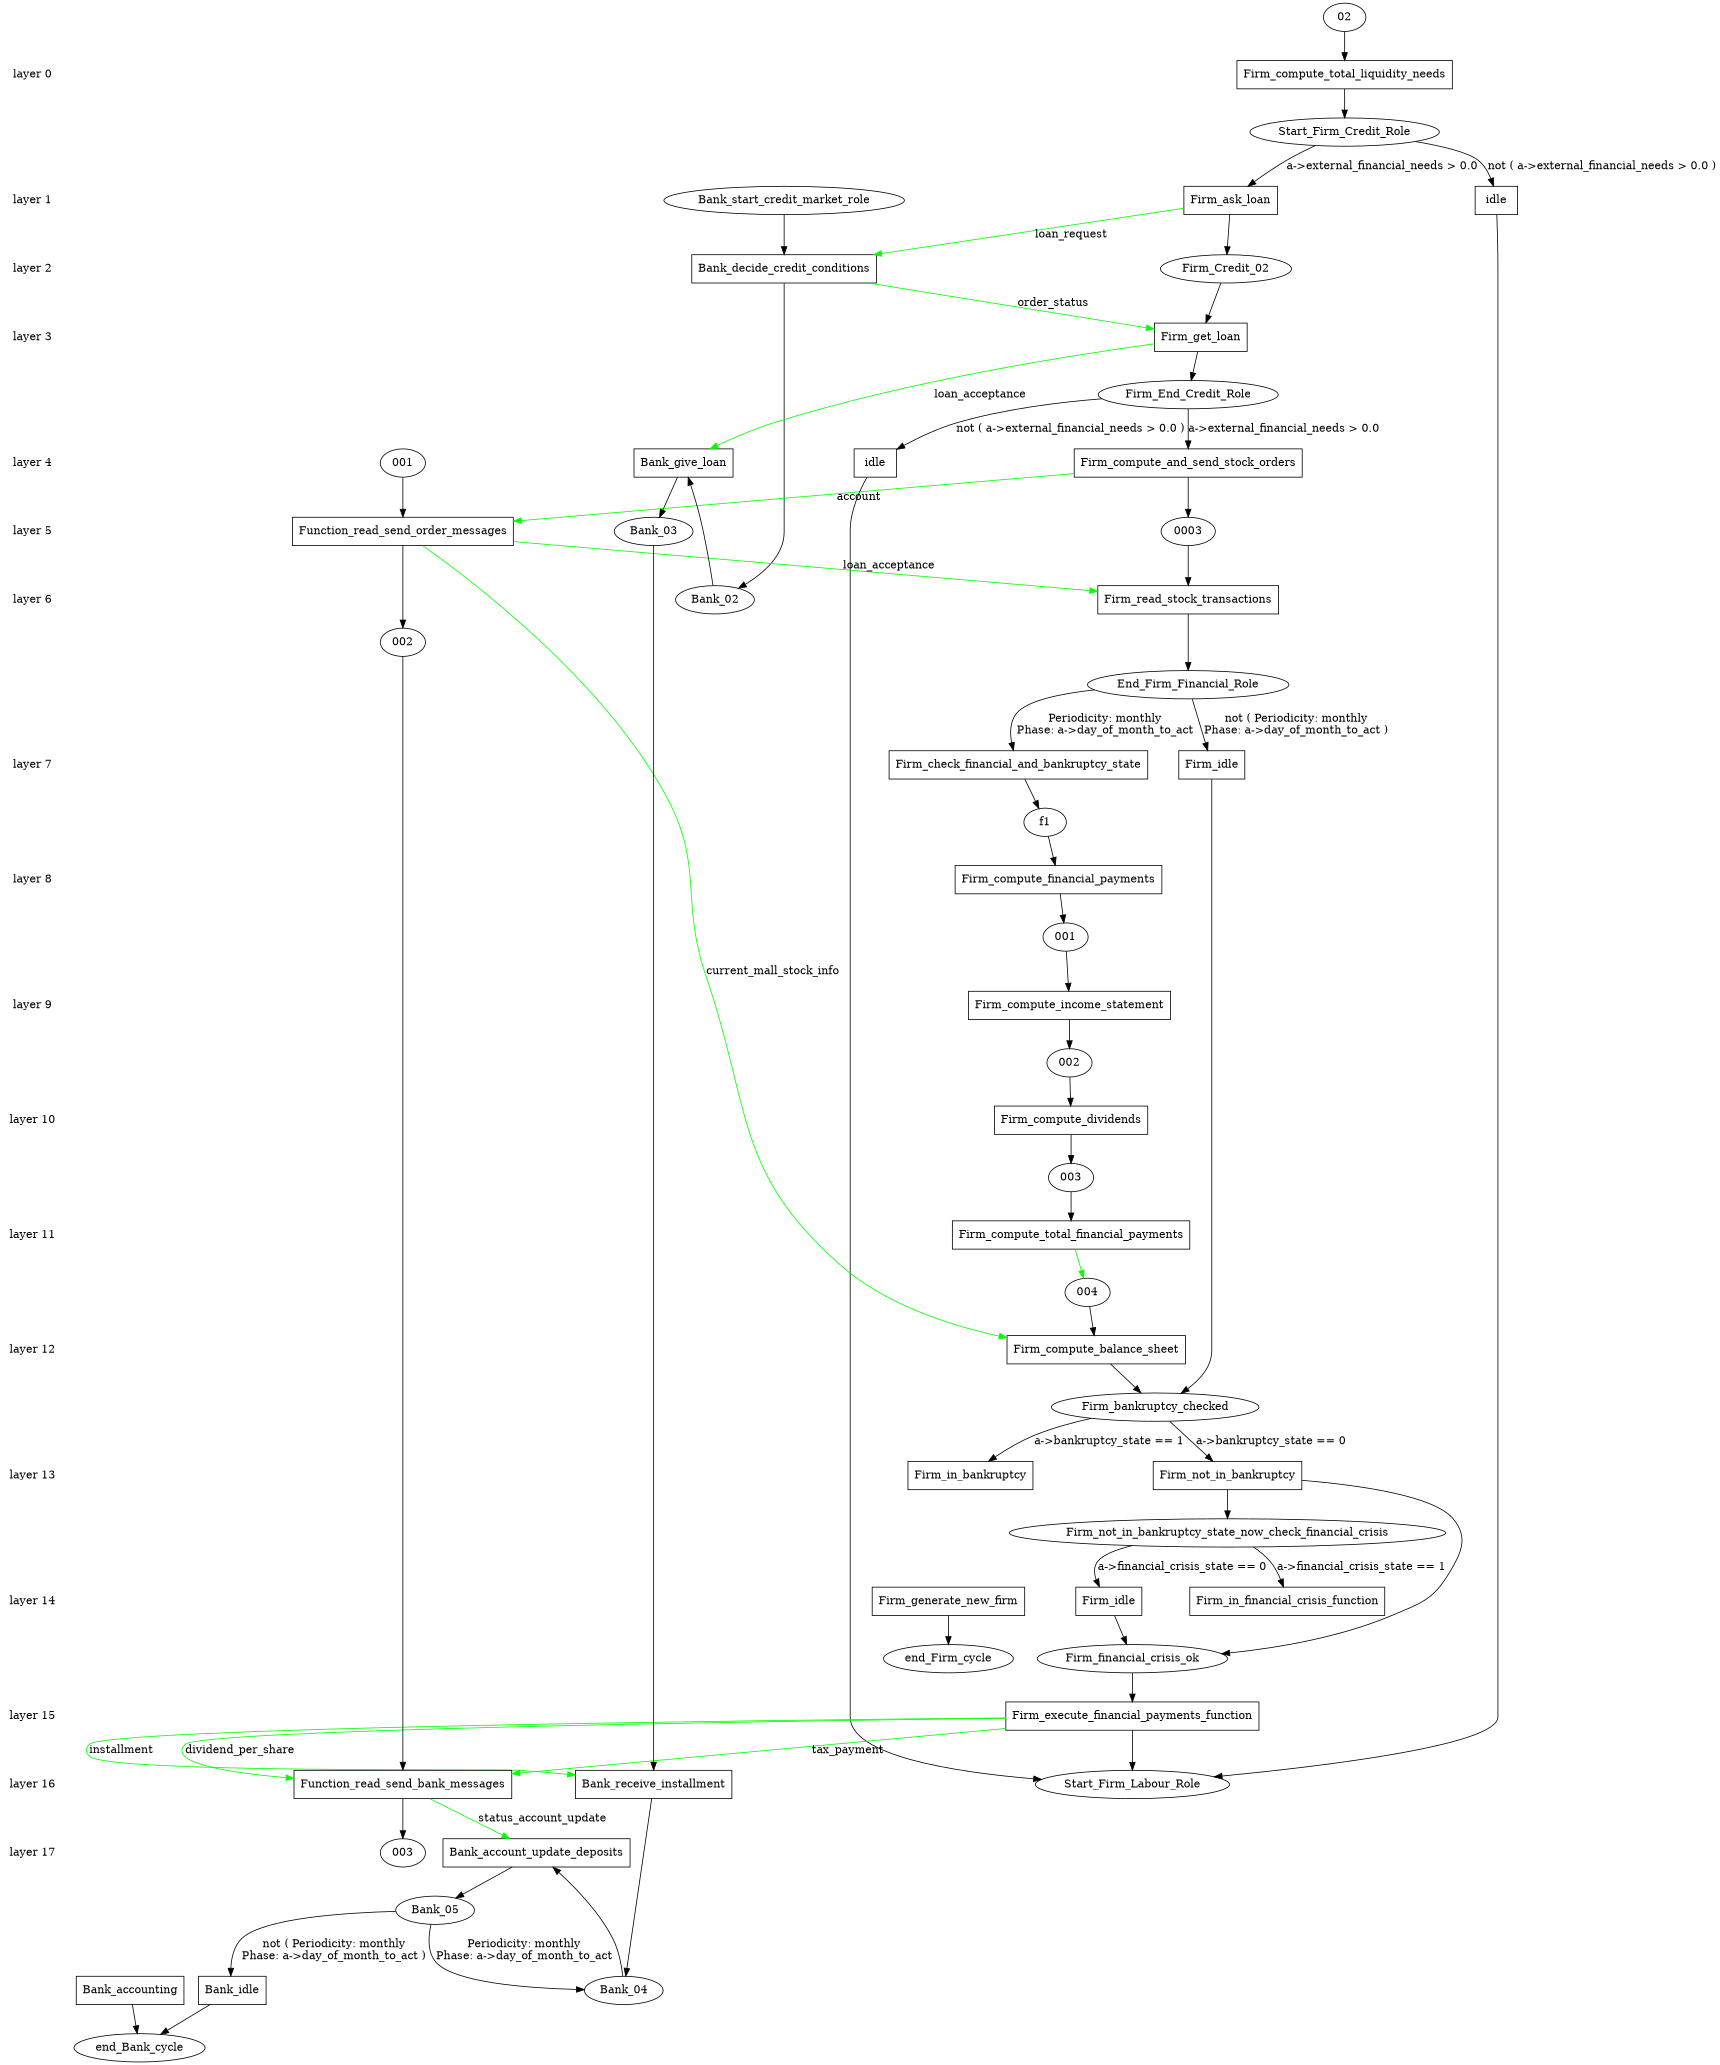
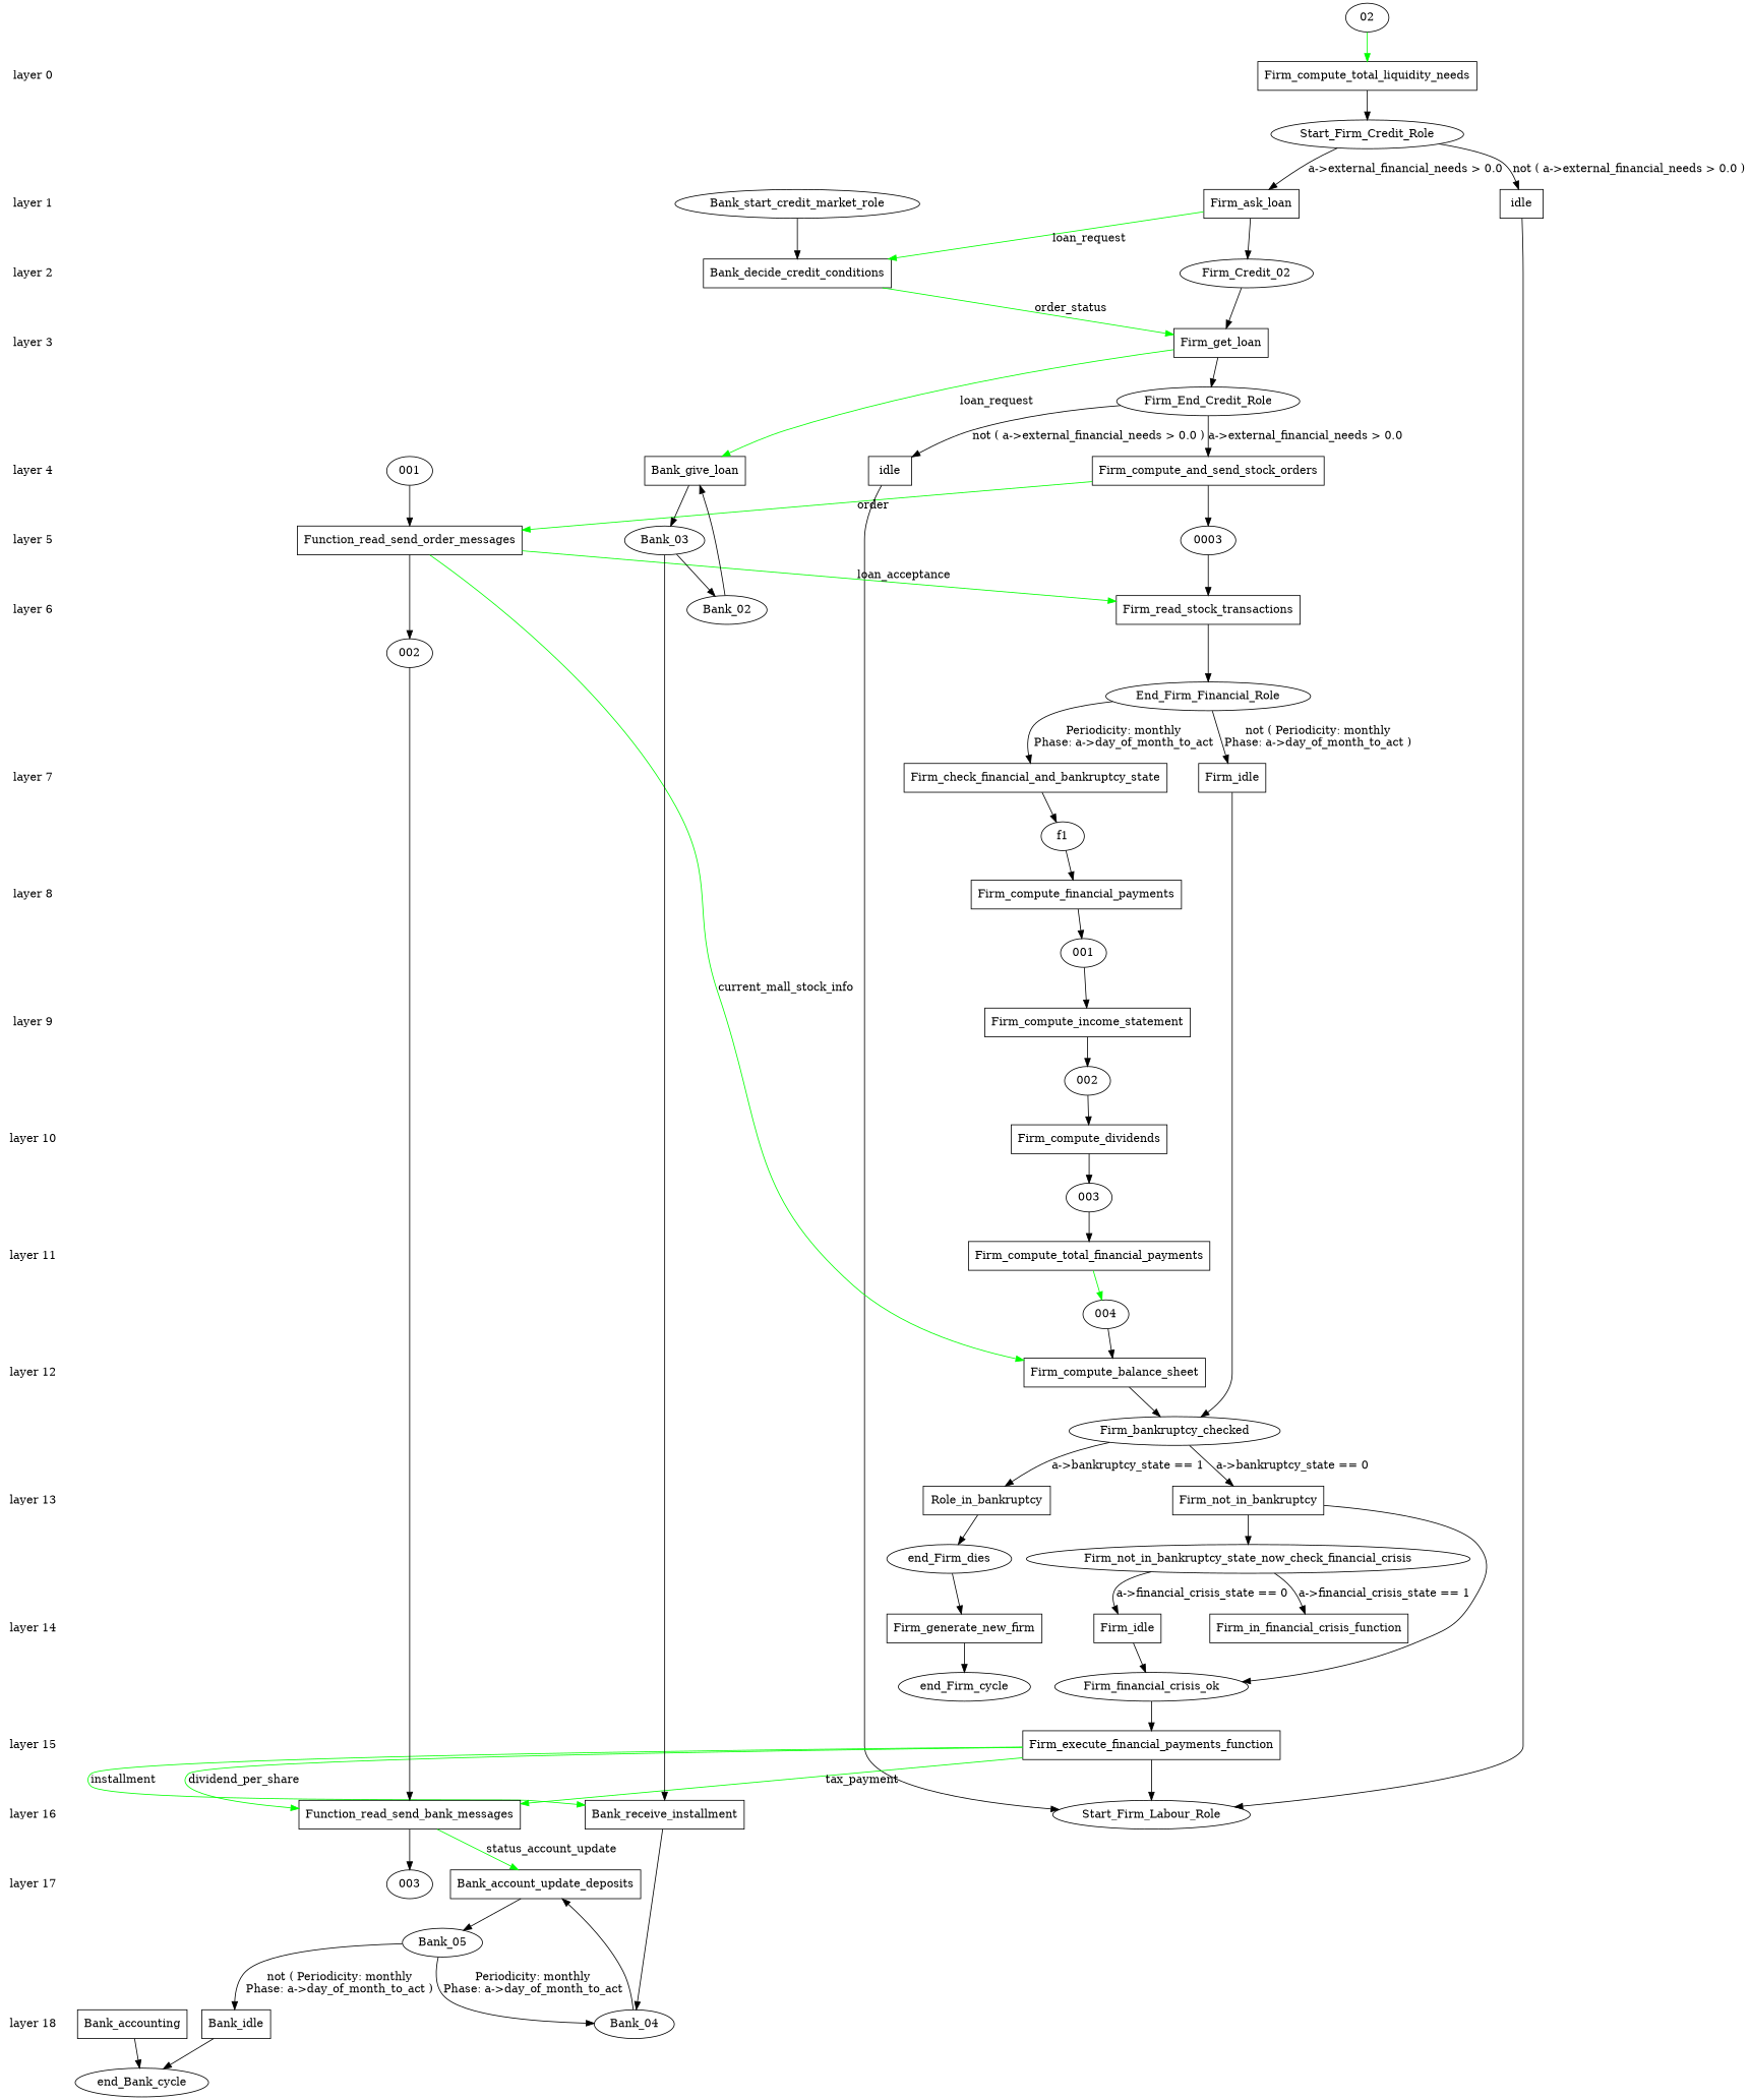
  digraph {
    rankdir=TB
    node [shape=rect]
    n1 [label="layer 0" shape=plaintext]
    n2 [label=Firm_compute_total_liquidity_needs]
    n3 [label="layer 1" shape=plaintext]
    n4 [label=Firm_ask_loan]
    n5 [label=idle]
    n6 [label="layer 2" shape=plaintext]
    n7 [label=Bank_decide_credit_conditions]
    n8 [label="layer 3" shape=plaintext]
    n9 [label=Firm_get_loan]
    n10 [label="layer 4" shape=plaintext]
    n11 [label=Firm_compute_and_send_stock_orders]
    n12 [label=idle]
    n13 [label=Bank_give_loan]
    n14 [label="layer 5" shape=plaintext]
    n15 [label=Function_read_send_order_messages]
    n16 [label="layer 6" shape=plaintext]
    n17 [label=Firm_read_stock_transactions]
    n18 [label="layer 7" shape=plaintext]
    n19 [label=Firm_idle]
    n20 [label=Firm_check_financial_and_bankruptcy_state]
    n21 [label="layer 8" shape=plaintext]
    n22 [label=Firm_compute_financial_payments]
    n23 [label="layer 9" shape=plaintext]
    n24 [label=Firm_compute_income_statement]
    n25 [label="layer 10" shape=plaintext]
    n26 [label=Firm_compute_dividends]
    n27 [label="layer 11" shape=plaintext]
    n28 [label=Firm_compute_total_financial_payments]
    n29 [label="layer 12" shape=plaintext]
    n30 [label=Firm_compute_balance_sheet]
    n31 [label="layer 13" shape=plaintext]
-   n32 [label=Firm_in_bankruptcy]
+   n32 [label=Role_in_bankruptcy]
    n33 [label=Firm_not_in_bankruptcy]
    n34 [label="layer 14" shape=plaintext]
    n35 [label=Firm_generate_new_firm]
    n36 [label=Firm_in_financial_crisis_function]
    n37 [label=Firm_idle]
    n38 [label="layer 15" shape=plaintext]
    n39 [label=Firm_execute_financial_payments_function]
    n40 [label="layer 16" shape=plaintext]
    n41 [label=Bank_receive_installment]
    n42 [label=Function_read_send_bank_messages]
    n43 [label="layer 17" shape=plaintext]
    n44 [label=Bank_account_update_deposits]
+   n45 [label="layer 18" shape=plaintext]
    n46 [label=Bank_accounting]
    n47 [label=Bank_idle]
    n48 [label=Start_Firm_Credit_Role shape=""]
    n49 [label=Firm_Credit_02 shape=""]
    n50 [label=Start_Firm_Labour_Role shape=""]
    n51 [label=Bank_02 shape=""]
    n52 [label=Firm_End_Credit_Role shape=""]
    n53 [label=0003 shape=""]
    n54 [label=Bank_03 shape=""]
    n55 [label=002 shape=""]
    n56 [label=End_Firm_Financial_Role shape=""]
    n57 [label=Firm_bankruptcy_checked shape=""]
    n58 [label=f1 shape=""]
    n59 [label=001 shape=""]
    n60 [label=002 shape=""]
    n61 [label=003 shape=""]
    n62 [label=004 shape=""]
+   n63 [label=end_Firm_dies shape=""]
    n64 [label=Firm_financial_crisis_ok shape=""]
    n65 [label=Firm_not_in_bankruptcy_state_now_check_financial_crisis shape=""]
    n66 [label=end_Firm_cycle shape=""]
    n67 [label=Bank_04 shape=""]
    n68 [label=003 shape=""]
    n69 [label=Bank_05 shape=""]
    n70 [label=end_Bank_cycle shape=""]
    n71 [label=02 shape=""]
    n72 [label=Bank_start_credit_market_role shape=""]
    n73 [label=001 shape=""]
    subgraph sub_1 {
      rank=same
      n1
      n2
    }
    subgraph sub_2 {
      rank=same
      n3
      n4
      n5
    }
    subgraph sub_3 {
      rank=same
      n6
      n7
    }
    subgraph sub_4 {
      rank=same
      n8
      n9
    }
    subgraph sub_5 {
      rank=same
      n10
      n11
      n12
      n13
    }
    subgraph sub_6 {
      rank=same
      n14
      n15
    }
    subgraph sub_7 {
      rank=same
      n16
      n17
    }
    subgraph sub_8 {
      rank=same
      n18
      n19
      n20
    }
    subgraph sub_9 {
      rank=same
      n21
      n22
    }
    subgraph sub_10 {
      rank=same
      n23
      n24
    }
    subgraph sub_11 {
      rank=same
      n25
      n26
    }
    subgraph sub_12 {
      rank=same
      n27
      n28
    }
    subgraph sub_13 {
      rank=same
      n29
      n30
    }
    subgraph sub_14 {
      rank=same
      n31
      n32
      n33
    }
    subgraph sub_15 {
      rank=same
      n34
      n35
      n36
      n37
    }
    subgraph sub_16 {
      rank=same
      n38
      n39
    }
    subgraph sub_17 {
      rank=same
      n40
      n41
      n42
    }
    subgraph sub_18 {
      rank=same
      n43
      n44
    }
    subgraph sub_19 {
      rank=same
+     n45
      n46
      n47
    }
    n1 -> n3 [style=invis]
    n2 -> n48
    n3 -> n6 [style=invis]
    n4 -> n7 [color="#00ff00" constraint=false label=loan_request]
    n4 -> n49
    n5 -> n50
    n6 -> n8 [style=invis]
    n7 -> n9 [color="#00ff00" constraint=false label=order_status]
-   n7 -> n51
+   n54 -> n51
    n8 -> n10 [style=invis]
-   n9 -> n13 [color="#00ff00" constraint=false label=loan_acceptance]
+   n9 -> n13 [color="#00ff00" constraint=false label=loan_request]
    n9 -> n52
    n10 -> n14 [style=invis]
-   n11 -> n15 [color="#00ff00" constraint=false label=account]
+   n11 -> n15 [color="#00ff00" constraint=false label=order]
    n11 -> n53
    n12 -> n50
    n13 -> n54
    n14 -> n16 [style=invis]
    n15 -> n17 [color="#00ff00" constraint=false label=loan_acceptance]
    n15 -> n30 [color="#00ff00" constraint=false label=current_mall_stock_info]
    n15 -> n55
    n16 -> n18 [style=invis]
    n17 -> n56
    n18 -> n21 [style=invis]
    n19 -> n57
    n20 -> n58
    n21 -> n23 [style=invis]
    n22 -> n59
    n23 -> n25 [style=invis]
    n24 -> n60
    n25 -> n27 [style=invis]
    n26 -> n61
    n27 -> n29 [style=invis]
    n28 -> n62 [color="#00ff00"]
    n29 -> n31 [style=invis]
    n30 -> n57
    n31 -> n34 [style=invis]
+   n32 -> n63
    n33 -> n64
    n33 -> n65
    n34 -> n38 [style=invis]
    n35 -> n66
    n37 -> n64
    n38 -> n40 [style=invis]
    n39 -> n41 [color="#00ff00" constraint=false label=installment]
    n39 -> n42 [color="#00ff00" constraint=false label=dividend_per_share]
    n39 -> n42 [color="#00ff00" constraint=false label=tax_payment]
    n39 -> n50
    n40 -> n43 [style=invis]
    n41 -> n67
    n42 -> n44 [color="#00ff00" constraint=false label=status_account_update]
    n42 -> n68
+   n43 -> n45 [style=invis]
    n44 -> n69
    n46 -> n70
    n47 -> n70
    n48 -> n4 [label="a->external_financial_needs > 0.0"]
    n48 -> n5 [label="not ( a->external_financial_needs > 0.0 )"]
    n49 -> n9
    n51 -> n13
    n52 -> n11 [label="a->external_financial_needs > 0.0"]
    n52 -> n12 [label="not ( a->external_financial_needs > 0.0 )"]
    n53 -> n17
    n54 -> n41
    n55 -> n42
    n56 -> n19 [label="not ( Periodicity: monthly\nPhase: a->day_of_month_to_act )"]
    n56 -> n20 [label="Periodicity: monthly\nPhase: a->day_of_month_to_act"]
    n57 -> n32 [label="a->bankruptcy_state == 1"]
    n57 -> n33 [label="a->bankruptcy_state == 0"]
    n58 -> n22
    n59 -> n24
    n60 -> n26
    n61 -> n28
    n62 -> n30
+   n63 -> n35
    n64 -> n39
    n65 -> n36 [label="a->financial_crisis_state == 1"]
    n65 -> n37 [label="a->financial_crisis_state == 0"]
    n67 -> n44
    n69 -> n47 [label="not ( Periodicity: monthly\nPhase: a->day_of_month_to_act )"]
    n69 -> n67 [label="Periodicity: monthly\nPhase: a->day_of_month_to_act"]
-   n71 -> n2
+   n71 -> n2 [color="#00ff00"]
    n72 -> n7
    n73 -> n15
  }
